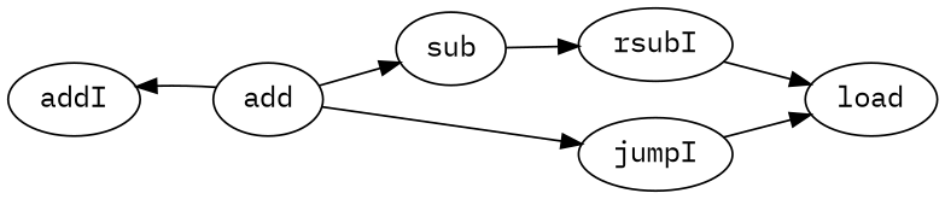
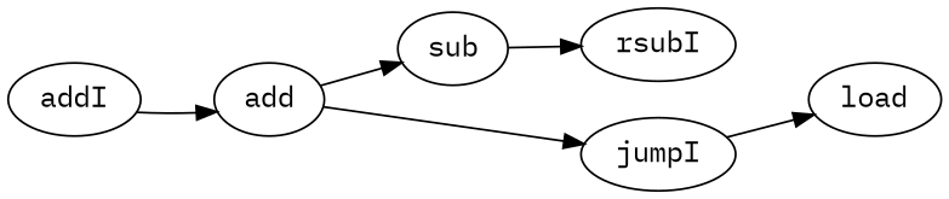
  digraph {
    fontname="IBM Plex Mono"
    rankdir=LR
    node [fontname="IBM Plex Mono"]
    edge [fontname="IBM Plex Mono"]
    n1 [label=addI]
    n2 [label=add]
    n3 [label=sub]
    n4 [label=jumpI]
    n5 [label=rsubI]
    n6 [label=load]
-   n2 -> n1
+   n1 -> n2
    n2 -> n3
    n2 -> n4
    n3 -> n5
    n4 -> n6
-   n5 -> n6
  }
